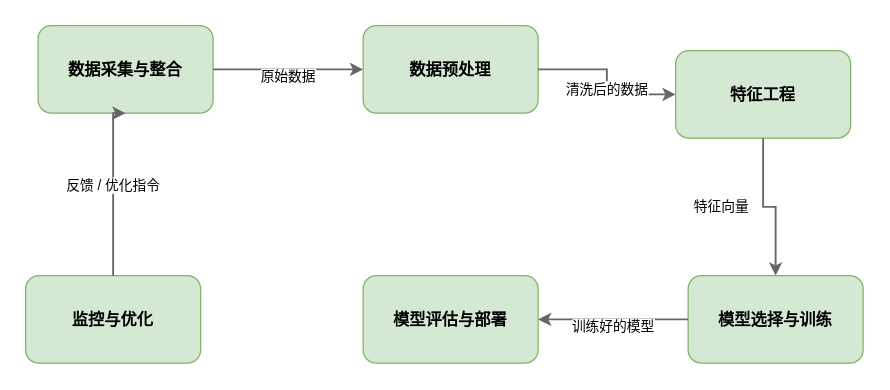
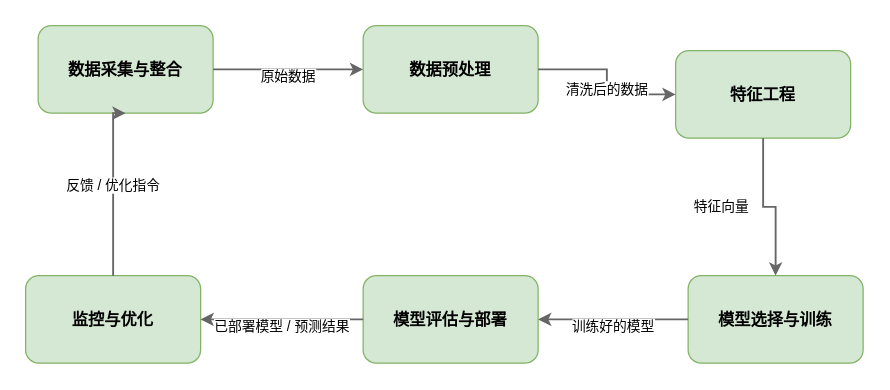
  <mxCell id="0" />
  <mxCell id="1" parent="0" />
  <mxCell id="2" value="数据采集与整合" style="rounded=1;whiteSpace=wrap;html=1;fillColor=#d5e8d4;strokeColor=#82b366;fontStyle=1;fontSize=13;" vertex="1" parent="1"><mxGeometry x="30" y="20" width="140" height="70" as="geometry" /></mxCell>
  <mxCell id="3" value="数据预处理" style="rounded=1;whiteSpace=wrap;html=1;fillColor=#d5e8d4;strokeColor=#82b366;fontStyle=1;fontSize=13;" vertex="1" parent="1"><mxGeometry x="290" y="20" width="140" height="70" as="geometry" /></mxCell>
  <mxCell id="4" value="特征工程" style="rounded=1;whiteSpace=wrap;html=1;fillColor=#d5e8d4;strokeColor=#82b366;fontStyle=1;fontSize=13;" vertex="1" parent="1"><mxGeometry x="540" y="40" width="140" height="70" as="geometry" /></mxCell>
  <mxCell id="5" value="模型选择与训练" style="rounded=1;whiteSpace=wrap;html=1;fillColor=#d5e8d4;strokeColor=#82b366;fontStyle=1;fontSize=13;" vertex="1" parent="1"><mxGeometry x="550" y="220" width="140" height="70" as="geometry" /></mxCell>
  <mxCell id="6" value="模型评估与部署" style="rounded=1;whiteSpace=wrap;html=1;fillColor=#d5e8d4;strokeColor=#82b366;fontStyle=1;fontSize=13;" vertex="1" parent="1"><mxGeometry x="290" y="220" width="140" height="70" as="geometry" /></mxCell>
  <mxCell id="7" value="监控与优化" style="rounded=1;whiteSpace=wrap;html=1;fillColor=#d5e8d4;strokeColor=#82b366;fontStyle=1;fontSize=13;" vertex="1" parent="1"><mxGeometry x="20" y="220" width="140" height="70" as="geometry" /></mxCell>
  <mxCell id="8" value="原始数据" style="edgeStyle=orthogonalEdgeStyle;rounded=0;orthogonalLoop=1;jettySize=auto;html=1;exitX=1;exitY=0.5;exitDx=0;exitDy=0;entryX=0;entryY=0.5;entryDx=0;entryDy=0;endArrow=classic;endFill=1;strokeColor=#666666;strokeWidth=1.5;fontSize=11;verticalAlign=bottom;" edge="1" parent="1" source="2" target="3"><mxGeometry relative="1" as="geometry"><mxPoint y="15" as="offset" /></mxGeometry></mxCell>
  <mxCell id="9" value="清洗后的数据" style="edgeStyle=orthogonalEdgeStyle;rounded=0;orthogonalLoop=1;jettySize=auto;html=1;exitX=1;exitY=0.5;exitDx=0;exitDy=0;entryX=0;entryY=0.5;entryDx=0;entryDy=0;endArrow=classic;endFill=1;strokeColor=#666666;strokeWidth=1.5;fontSize=11;verticalAlign=bottom;" edge="1" parent="1" source="3" target="4"><mxGeometry relative="1" as="geometry"><mxPoint y="15" as="offset" /></mxGeometry></mxCell>
  <mxCell id="10" value="特征向量" style="edgeStyle=orthogonalEdgeStyle;rounded=0;orthogonalLoop=1;jettySize=auto;html=1;exitX=0.5;exitY=1;exitDx=0;exitDy=0;entryX=0.5;entryY=0;entryDx=0;entryDy=0;endArrow=classic;endFill=1;strokeColor=#666666;strokeWidth=1.5;fontSize=11;verticalAlign=middle;align=right;" edge="1" parent="1" source="4" target="5"><mxGeometry relative="1" as="geometry"><mxPoint x="-15" as="offset" /></mxGeometry></mxCell>
  <mxCell id="11" value="训练好的模型" style="edgeStyle=orthogonalEdgeStyle;rounded=0;orthogonalLoop=1;jettySize=auto;html=1;exitX=0;exitY=0.5;exitDx=0;exitDy=0;entryX=1;entryY=0.5;entryDx=0;entryDy=0;endArrow=classic;endFill=1;strokeColor=#666666;strokeWidth=1.5;fontSize=11;verticalAlign=bottom;" edge="1" parent="1" source="5" target="6"><mxGeometry relative="1" as="geometry"><mxPoint y="15" as="offset" /></mxGeometry></mxCell>
+ <mxCell id="12" value="已部署模型 / 预测结果" style="edgeStyle=orthogonalEdgeStyle;rounded=0;orthogonalLoop=1;jettySize=auto;html=1;exitX=0;exitY=0.5;exitDx=0;exitDy=0;entryX=1;entryY=0.5;entryDx=0;entryDy=0;endArrow=classic;endFill=1;strokeColor=#666666;strokeWidth=1.5;fontSize=11;verticalAlign=bottom;" edge="1" parent="1" source="6" target="7"><mxGeometry relative="1" as="geometry"><mxPoint y="15" as="offset" /></mxGeometry></mxCell>
  <mxCell id="13" value="反馈 / 优化指令" style="edgeStyle=orthogonalEdgeStyle;rounded=0;orthogonalLoop=1;jettySize=auto;html=1;exitX=0.5;exitY=0;exitDx=0;exitDy=0;endArrow=classic;endFill=1;strokeColor=#666666;strokeWidth=1.5;fontSize=11;verticalAlign=top;entryX=0.5;entryY=1;entryDx=0;entryDy=0;" edge="1" parent="1" source="7" target="2"><mxGeometry relative="1" as="geometry"><Array as="points"><mxPoint x="100" y="90" /><mxPoint x="100" y="90" /></Array><mxPoint y="-15" as="offset" /><mxPoint y="340" as="sourcePoint" x="-50" /><mxPoint x="-210" y="290" as="targetPoint" /></mxGeometry></mxCell>
